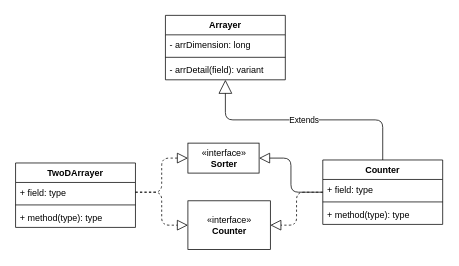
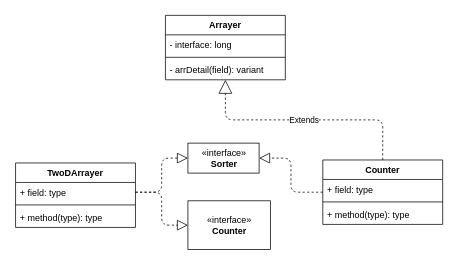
  <mxCell id="0" />
  <mxCell id="1" parent="0" />
  <mxCell id="2" value="Arrayer" style="swimlane;fontStyle=1;align=center;verticalAlign=top;childLayout=stackLayout;horizontal=1;startSize=26;horizontalStack=0;resizeParent=1;resizeParentMax=0;resizeLast=0;collapsible=1;marginBottom=0;" vertex="1" parent="1"><mxGeometry x="220" y="20" width="160" height="86" as="geometry" /></mxCell>
- <mxCell id="3" value="- arrDimension: long" style="text;strokeColor=none;fillColor=none;align=left;verticalAlign=top;spacingLeft=4;spacingRight=4;overflow=hidden;rotatable=0;points=[[0,0.5],[1,0.5]];portConstraint=eastwest;" vertex="1" parent="2"><mxGeometry y="26" width="160" height="26" as="geometry" /></mxCell>
+ <mxCell id="3" value="- interface: long" style="text;strokeColor=none;fillColor=none;align=left;verticalAlign=top;spacingLeft=4;spacingRight=4;overflow=hidden;rotatable=0;points=[[0,0.5],[1,0.5]];portConstraint=eastwest;" vertex="1" parent="2"><mxGeometry y="26" width="160" height="26" as="geometry" /></mxCell>
  <mxCell id="4" value="" style="line;strokeWidth=1;fillColor=none;align=left;verticalAlign=middle;spacingTop=-1;spacingLeft=3;spacingRight=3;rotatable=0;labelPosition=right;points=[];portConstraint=eastwest;" vertex="1" parent="2"><mxGeometry y="52" width="160" height="8" as="geometry" /></mxCell>
  <mxCell id="5" value="- arrDetail(field): variant" style="text;strokeColor=none;fillColor=none;align=left;verticalAlign=top;spacingLeft=4;spacingRight=4;overflow=hidden;rotatable=0;points=[[0,0.5],[1,0.5]];portConstraint=eastwest;" vertex="1" parent="2"><mxGeometry y="60" width="160" height="26" as="geometry" /></mxCell>
  <mxCell id="6" value="«interface»&lt;br&gt;&lt;b&gt;Sorter&lt;/b&gt;" style="html=1;" vertex="1" parent="1"><mxGeometry x="250" y="190.5" width="95" height="40" as="geometry" /></mxCell>
  <mxCell id="7" value="«interface»&lt;br&gt;&lt;b&gt;Counter&lt;/b&gt;" style="html=1;" vertex="1" parent="1"><mxGeometry x="250" y="267.5" width="110" height="65" as="geometry" /></mxCell>
  <mxCell id="8" value="" style="endArrow=block;dashed=1;endFill=0;endSize=12;html=1;entryX=0;entryY=0.5;entryDx=0;entryDy=0;exitX=1;exitY=0.5;exitDx=0;exitDy=0;edgeStyle=orthogonalEdgeStyle;" edge="1" parent="1" source="11" target="6"><mxGeometry width="160" relative="1" as="geometry"><mxPoint x="180" y="117" as="sourcePoint" /><mxPoint x="340" y="117" as="targetPoint" /></mxGeometry></mxCell>
  <mxCell id="9" value="" style="endArrow=block;dashed=1;endFill=0;endSize=12;html=1;entryX=0;entryY=0.5;entryDx=0;entryDy=0;exitX=1;exitY=0.5;exitDx=0;exitDy=0;edgeStyle=orthogonalEdgeStyle;" edge="1" parent="1" source="11" target="7"><mxGeometry width="160" relative="1" as="geometry"><mxPoint x="80" y="217" as="sourcePoint" /><mxPoint x="240" y="217" as="targetPoint" /></mxGeometry></mxCell>
  <mxCell id="10" value="TwoDArrayer" style="swimlane;fontStyle=1;align=center;verticalAlign=top;childLayout=stackLayout;horizontal=1;startSize=26;horizontalStack=0;resizeParent=1;resizeParentMax=0;resizeLast=0;collapsible=1;marginBottom=0;" vertex="1" parent="1"><mxGeometry x="20" y="217" width="160" height="86" as="geometry" /></mxCell>
  <mxCell id="11" value="+ field: type" style="text;strokeColor=none;fillColor=none;align=left;verticalAlign=top;spacingLeft=4;spacingRight=4;overflow=hidden;rotatable=0;points=[[0,0.5],[1,0.5]];portConstraint=eastwest;" vertex="1" parent="10"><mxGeometry y="26" width="160" height="26" as="geometry" /></mxCell>
  <mxCell id="12" value="" style="line;strokeWidth=1;fillColor=none;align=left;verticalAlign=middle;spacingTop=-1;spacingLeft=3;spacingRight=3;rotatable=0;labelPosition=right;points=[];portConstraint=eastwest;" vertex="1" parent="10"><mxGeometry y="52" width="160" height="8" as="geometry" /></mxCell>
  <mxCell id="13" value="+ method(type): type" style="text;strokeColor=none;fillColor=none;align=left;verticalAlign=top;spacingLeft=4;spacingRight=4;overflow=hidden;rotatable=0;points=[[0,0.5],[1,0.5]];portConstraint=eastwest;" vertex="1" parent="10"><mxGeometry y="60" width="160" height="26" as="geometry" /></mxCell>
  <mxCell id="14" value="Counter" style="swimlane;fontStyle=1;align=center;verticalAlign=top;childLayout=stackLayout;horizontal=1;startSize=26;horizontalStack=0;resizeParent=1;resizeParentMax=0;resizeLast=0;collapsible=1;marginBottom=0;" vertex="1" parent="1"><mxGeometry x="430" y="213" width="160" height="86" as="geometry" /></mxCell>
  <mxCell id="15" value="+ field: type" style="text;strokeColor=none;fillColor=none;align=left;verticalAlign=top;spacingLeft=4;spacingRight=4;overflow=hidden;rotatable=0;points=[[0,0.5],[1,0.5]];portConstraint=eastwest;" vertex="1" parent="14"><mxGeometry y="26" width="160" height="26" as="geometry" /></mxCell>
  <mxCell id="16" value="" style="line;strokeWidth=1;fillColor=none;align=left;verticalAlign=middle;spacingTop=-1;spacingLeft=3;spacingRight=3;rotatable=0;labelPosition=right;points=[];portConstraint=eastwest;" vertex="1" parent="14"><mxGeometry y="52" width="160" height="8" as="geometry" /></mxCell>
  <mxCell id="17" value="+ method(type): type" style="text;strokeColor=none;fillColor=none;align=left;verticalAlign=top;spacingLeft=4;spacingRight=4;overflow=hidden;rotatable=0;points=[[0,0.5],[1,0.5]];portConstraint=eastwest;" vertex="1" parent="14"><mxGeometry y="60" width="160" height="26" as="geometry" /></mxCell>
- <mxCell id="18" value="Extends" style="endArrow=block;endSize=16;endFill=0;html=1;edgeStyle=orthogonalEdgeStyle;exitX=0.5;exitY=0;exitDx=0;exitDy=0;" edge="1" parent="1" source="14" target="2"><mxGeometry width="160" relative="1" as="geometry"><mxPoint x="420" y="137" as="sourcePoint" /><mxPoint x="580" y="137" as="targetPoint" /></mxGeometry></mxCell>
- <mxCell id="19" value="" style="endArrow=block;dashed=0;endFill=0;endSize=12;html=1;entryX=1;entryY=0.5;entryDx=0;entryDy=0;edgeStyle=orthogonalEdgeStyle;" edge="1" parent="1" source="14" target="6"><mxGeometry width="160" relative="1" as="geometry"><mxPoint x="10" y="337" as="sourcePoint" /><mxPoint x="170" y="337" as="targetPoint" /></mxGeometry></mxCell>
- <mxCell id="20" value="" style="endArrow=block;dashed=1;endFill=0;endSize=12;html=1;entryX=1;entryY=0.5;entryDx=0;entryDy=0;edgeStyle=orthogonalEdgeStyle;" edge="1" parent="1" source="14" target="7"><mxGeometry width="160" relative="1" as="geometry"><mxPoint x="250" y="357" as="sourcePoint" /><mxPoint x="410" y="357" as="targetPoint" /></mxGeometry></mxCell>
+ <mxCell id="18" value="Extends" style="endArrow=block;endSize=16;endFill=0;html=1;edgeStyle=orthogonalEdgeStyle;exitX=0.5;exitY=0;exitDx=0;exitDy=0;dashed=1;" edge="1" parent="1" source="14" target="2"><mxGeometry width="160" relative="1" as="geometry"><mxPoint x="420" y="137" as="sourcePoint" /><mxPoint x="580" y="137" as="targetPoint" /></mxGeometry></mxCell>
+ <mxCell id="19" value="" style="endArrow=block;dashed=1;endFill=0;endSize=12;html=1;entryX=1;entryY=0.5;entryDx=0;entryDy=0;edgeStyle=orthogonalEdgeStyle;" edge="1" parent="1" source="14" target="6"><mxGeometry width="160" relative="1" as="geometry"><mxPoint x="10" y="337" as="sourcePoint" /><mxPoint x="170" y="337" as="targetPoint" /></mxGeometry></mxCell>
